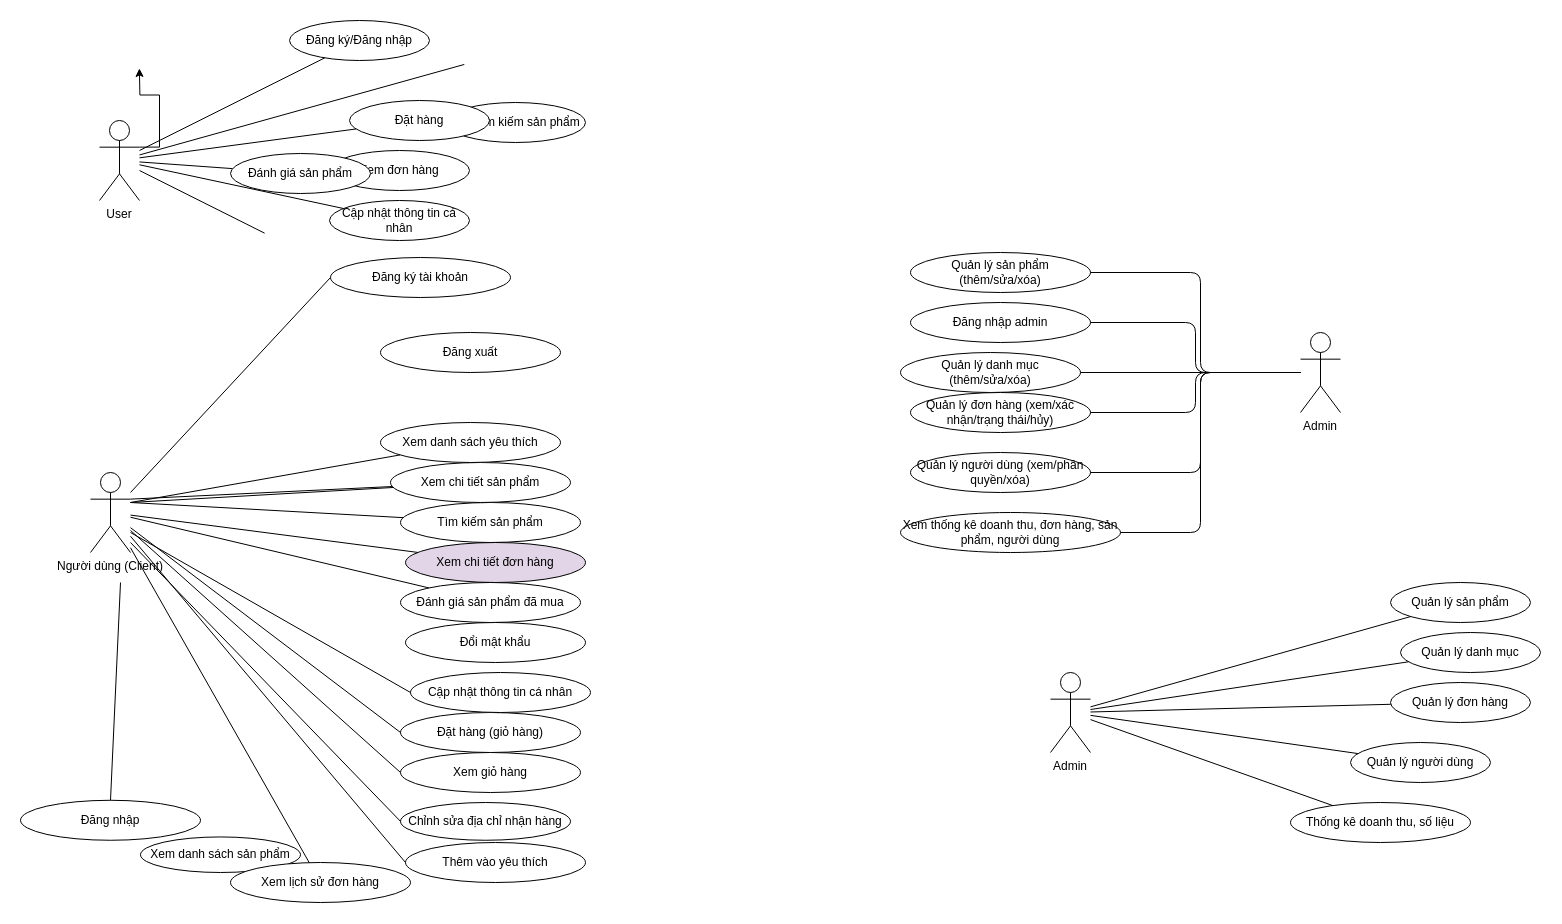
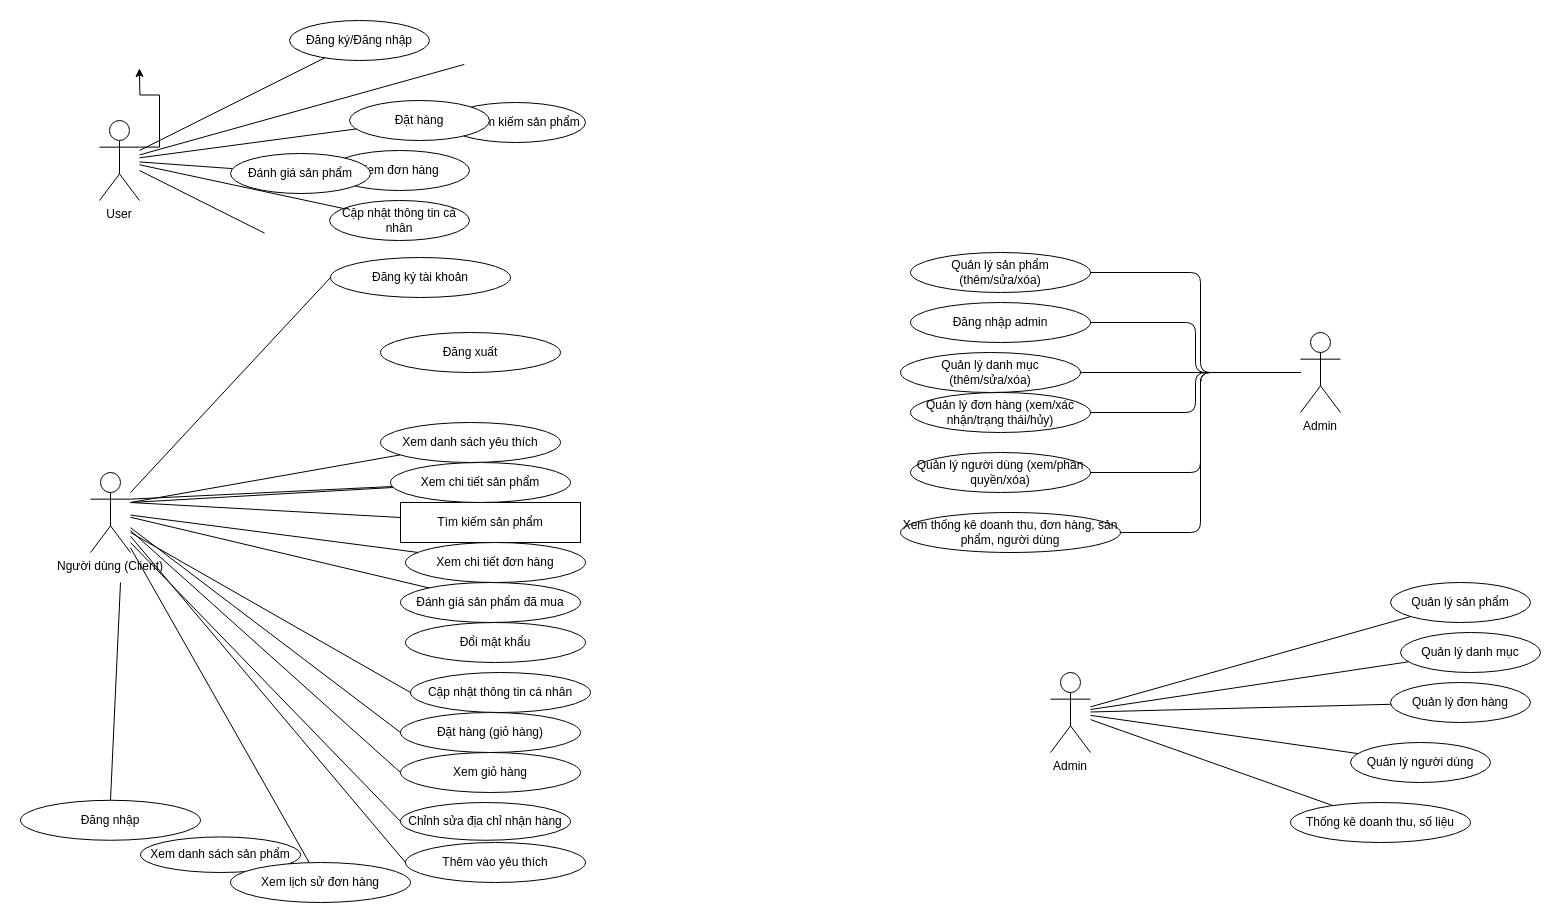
  <mxCell id="0" />
  <mxCell id="1" parent="0" />
  <mxCell id="2" style="edgeStyle=orthogonalEdgeStyle;rounded=0;orthogonalLoop=1;jettySize=auto;html=1;exitX=1;exitY=0.333;exitDx=0;exitDy=0;exitPerimeter=0;" edge="1" parent="1" source="3"><mxGeometry relative="1" as="geometry"><mxPoint x="138.882" y="67.941" as="targetPoint" /></mxGeometry></mxCell>
  <mxCell id="3" value="User" style="shape=umlActor;verticalLabelPosition=bottom;verticalAlign=top;" parent="1" vertex="1"><mxGeometry x="99" y="120" width="40" height="80" as="geometry" /></mxCell>
  <mxCell id="4" value="Admin" style="shape=umlActor;verticalLabelPosition=bottom;verticalAlign=top;" parent="1" vertex="1"><mxGeometry x="1050" y="672" width="40" height="80" as="geometry" /></mxCell>
  <mxCell id="5" value="Đăng ký/Đăng nhập" style="ellipse;whiteSpace=wrap;html=1;" parent="1" vertex="1"><mxGeometry x="289" y="20" width="140" height="40" as="geometry" /></mxCell>
  <mxCell id="6" value="Xem/tìm kiếm sản phẩm" style="ellipse;whiteSpace=wrap;html=1;" parent="1" vertex="1"><mxGeometry x="445" y="102" width="140" height="40" as="geometry" /></mxCell>
  <mxCell id="7" value="Đặt hàng" style="ellipse;whiteSpace=wrap;html=1;" parent="1" vertex="1"><mxGeometry x="349" y="100" width="140" height="40" as="geometry" /></mxCell>
  <mxCell id="8" value="Xem đơn hàng" style="ellipse;whiteSpace=wrap;html=1;" parent="1" vertex="1"><mxGeometry x="329" y="150" width="140" height="40" as="geometry" /></mxCell>
  <mxCell id="9" value="Cập nhật thông tin cá nhân" style="ellipse;whiteSpace=wrap;html=1;" parent="1" vertex="1"><mxGeometry x="329" y="200" width="140" height="40" as="geometry" /></mxCell>
  <mxCell id="10" value="Quản lý sản phẩm" style="ellipse;whiteSpace=wrap;html=1;" parent="1" vertex="1"><mxGeometry x="1390" y="582" width="140" height="40" as="geometry" /></mxCell>
  <mxCell id="11" value="Quản lý danh mục" style="ellipse;whiteSpace=wrap;html=1;" parent="1" vertex="1"><mxGeometry x="1400" y="632" width="140" height="40" as="geometry" /></mxCell>
  <mxCell id="12" value="Quản lý đơn hàng" style="ellipse;whiteSpace=wrap;html=1;" parent="1" vertex="1"><mxGeometry x="1390" y="682" width="140" height="40" as="geometry" /></mxCell>
  <mxCell id="13" value="Quản lý người dùng" style="ellipse;whiteSpace=wrap;html=1;" parent="1" vertex="1"><mxGeometry x="1350" y="742" width="140" height="40" as="geometry" /></mxCell>
  <mxCell id="14" value="Thống kê doanh thu, số liệu" style="ellipse;whiteSpace=wrap;html=1;" parent="1" vertex="1"><mxGeometry x="1290" y="802" width="180" height="40" as="geometry" /></mxCell>
  <mxCell id="15" style="endArrow=none;html=1;" parent="1" source="3" target="5" edge="1"><mxGeometry relative="1" as="geometry" /></mxCell>
  <mxCell id="16" style="endArrow=none;html=1;" parent="1" source="3" edge="1"><mxGeometry relative="1" as="geometry"><mxPoint x="463.796" y="63.937" as="targetPoint" /></mxGeometry></mxCell>
  <mxCell id="17" style="endArrow=none;html=1;" parent="1" source="3" target="7" edge="1"><mxGeometry relative="1" as="geometry" /></mxCell>
  <mxCell id="18" style="endArrow=none;html=1;" parent="1" source="71" target="8" edge="1"><mxGeometry relative="1" as="geometry" /></mxCell>
  <mxCell id="19" style="endArrow=none;html=1;" parent="1" source="3" edge="1"><mxGeometry relative="1" as="geometry"><mxPoint x="264.098" y="232.663" as="targetPoint" /></mxGeometry></mxCell>
  <mxCell id="20" style="endArrow=none;html=1;" parent="1" source="3" target="9" edge="1"><mxGeometry relative="1" as="geometry" /></mxCell>
  <mxCell id="21" style="endArrow=none;html=1;" parent="1" source="4" target="10" edge="1"><mxGeometry relative="1" as="geometry" /></mxCell>
  <mxCell id="22" style="endArrow=none;html=1;" parent="1" source="4" target="11" edge="1"><mxGeometry relative="1" as="geometry" /></mxCell>
  <mxCell id="23" style="endArrow=none;html=1;" parent="1" source="4" target="12" edge="1"><mxGeometry relative="1" as="geometry" /></mxCell>
  <mxCell id="24" style="endArrow=none;html=1;" parent="1" source="4" target="13" edge="1"><mxGeometry relative="1" as="geometry" /></mxCell>
  <mxCell id="25" style="endArrow=none;html=1;" parent="1" source="4" target="14" edge="1"><mxGeometry relative="1" as="geometry" /></mxCell>
  <mxCell id="26" value="Người dùng (Client)" style="shape=umlActor;verticalLabelPosition=bottom;verticalAlign=top;" parent="1" vertex="1"><mxGeometry x="90" y="472" width="40" height="80" as="geometry" /></mxCell>
  <mxCell id="27" value="Admin" style="shape=umlActor;verticalLabelPosition=bottom;verticalAlign=top;" parent="1" vertex="1"><mxGeometry x="1300" y="332" width="40" height="80" as="geometry" /></mxCell>
  <mxCell id="28" value="Xem danh sách sản phẩm" style="ellipse;whiteSpace=wrap;html=1;aspect=fixed;" parent="1" vertex="1"><mxGeometry x="140" y="836.44" width="160" height="35.56" as="geometry" /></mxCell>
- <mxCell id="29" value="Tìm kiếm sản phẩm" style="ellipse;whiteSpace=wrap;html=1;aspect=fixed;" parent="1" vertex="1"><mxGeometry x="400" y="502" width="180" height="40" as="geometry" /></mxCell>
+ <mxCell id="29" value="Tìm kiếm sản phẩm" style="whiteSpace=wrap;html=1;aspect=fixed;rounded=0;" parent="1" vertex="1"><mxGeometry x="400" y="502" width="180" height="40" as="geometry" /></mxCell>
  <mxCell id="30" value="Xem chi tiết sản phẩm" style="ellipse;whiteSpace=wrap;html=1;aspect=fixed;" parent="1" vertex="1"><mxGeometry x="390" y="462" width="180" height="40" as="geometry" /></mxCell>
  <mxCell id="31" value="Đăng ký tài khoản" style="ellipse;whiteSpace=wrap;html=1;aspect=fixed;" parent="1" vertex="1"><mxGeometry x="330" y="257" width="180" height="40" as="geometry" /></mxCell>
  <mxCell id="32" value="Đăng nhập" style="ellipse;whiteSpace=wrap;html=1;aspect=fixed;" parent="1" vertex="1"><mxGeometry y="799.78" width="180" height="40" as="geometry" x="20" /></mxCell>
  <mxCell id="33" value="Thêm vào yêu thích" style="ellipse;whiteSpace=wrap;html=1;aspect=fixed;" parent="1" vertex="1"><mxGeometry x="405" y="842" width="180" height="40" as="geometry" /></mxCell>
  <mxCell id="34" value="Xem danh sách yêu thích" style="ellipse;whiteSpace=wrap;html=1;aspect=fixed;" parent="1" vertex="1"><mxGeometry x="380" y="422" width="180" height="40" as="geometry" /></mxCell>
  <mxCell id="35" value="Đặt hàng (giỏ hàng)" style="ellipse;whiteSpace=wrap;html=1;aspect=fixed;" parent="1" vertex="1"><mxGeometry x="400" y="712" width="180" height="40" as="geometry" /></mxCell>
  <mxCell id="36" value="Xem lịch sử đơn hàng" style="ellipse;whiteSpace=wrap;html=1;aspect=fixed;" parent="1" vertex="1"><mxGeometry x="230" y="862" width="180" height="40" as="geometry" /></mxCell>
- <mxCell id="37" value="Xem chi tiết đơn hàng" style="ellipse;whiteSpace=wrap;html=1;aspect=fixed;fillColor=#e1d5e7;" parent="1" vertex="1"><mxGeometry x="405" y="542" width="180" height="40" as="geometry" /></mxCell>
+ <mxCell id="37" value="Xem chi tiết đơn hàng" style="ellipse;whiteSpace=wrap;html=1;aspect=fixed;" parent="1" vertex="1"><mxGeometry x="405" y="542" width="180" height="40" as="geometry" /></mxCell>
  <mxCell id="38" value="Đánh giá sản phẩm đã mua" style="ellipse;whiteSpace=wrap;html=1;aspect=fixed;" parent="1" vertex="1"><mxGeometry x="400" y="582" width="180" height="40" as="geometry" /></mxCell>
  <mxCell id="39" value="Cập nhật thông tin cá nhân" style="ellipse;whiteSpace=wrap;html=1;aspect=fixed;" parent="1" vertex="1"><mxGeometry x="410" y="672" width="180" height="40" as="geometry" /></mxCell>
  <mxCell id="40" value="Chỉnh sửa địa chỉ nhận hàng" style="ellipse;whiteSpace=wrap;html=1;aspect=fixed;" parent="1" vertex="1"><mxGeometry x="400" y="802" width="170" height="37.78" as="geometry" /></mxCell>
  <mxCell id="41" value="Đăng xuất" style="ellipse;whiteSpace=wrap;html=1;aspect=fixed;" parent="1" vertex="1"><mxGeometry x="380" y="332" width="180" height="40" as="geometry" /></mxCell>
  <mxCell id="42" value="Đăng nhập admin" style="ellipse;whiteSpace=wrap;html=1;aspect=fixed;" parent="1" vertex="1"><mxGeometry x="910" y="302" width="180" height="40" as="geometry" /></mxCell>
  <mxCell id="43" value="Quản lý sản phẩm (thêm/sửa/xóa)" style="ellipse;whiteSpace=wrap;html=1;aspect=fixed;" parent="1" vertex="1"><mxGeometry x="910" y="252" width="180" height="40" as="geometry" /></mxCell>
  <mxCell id="44" value="Quản lý danh mục (thêm/sửa/xóa)" style="ellipse;whiteSpace=wrap;html=1;aspect=fixed;" parent="1" vertex="1"><mxGeometry x="900" y="352" width="180" height="40" as="geometry" /></mxCell>
  <mxCell id="45" value="Quản lý đơn hàng (xem/xác nhận/trạng thái/hủy)" style="ellipse;whiteSpace=wrap;html=1;aspect=fixed;" parent="1" vertex="1"><mxGeometry x="910" y="392" width="180" height="40" as="geometry" /></mxCell>
  <mxCell id="46" value="Quản lý người dùng (xem/phân quyền/xóa)" style="ellipse;whiteSpace=wrap;html=1;aspect=fixed;" parent="1" vertex="1"><mxGeometry x="910" y="452" width="180" height="40" as="geometry" /></mxCell>
  <mxCell id="47" value="Xem thống kê doanh thu, đơn hàng, sản phẩm, người dùng" style="ellipse;whiteSpace=wrap;html=1;aspect=fixed;" parent="1" vertex="1"><mxGeometry x="900" y="512" width="220" height="40" as="geometry" /></mxCell>
  <mxCell id="48" style="endArrow=none;" parent="1" target="29" edge="1"><mxGeometry relative="1" as="geometry"><mxPoint x="130" y="502" as="sourcePoint" /></mxGeometry></mxCell>
  <mxCell id="49" style="endArrow=none;" parent="1" target="30" edge="1"><mxGeometry relative="1" as="geometry"><mxPoint x="130" y="502" as="sourcePoint" /></mxGeometry></mxCell>
  <mxCell id="50" style="endArrow=none;rounded=0;entryX=0;entryY=0.5;entryDx=0;entryDy=0;" parent="1" target="31" edge="1"><mxGeometry relative="1" as="geometry"><mxPoint x="130" y="492" as="sourcePoint" /></mxGeometry></mxCell>
  <mxCell id="51" style="endArrow=none;entryX=0.5;entryY=0;entryDx=0;entryDy=0;" parent="1" target="32" edge="1"><mxGeometry relative="1" as="geometry"><mxPoint x="120" y="582" as="sourcePoint" /><mxPoint x="150" y="802" as="targetPoint" /></mxGeometry></mxCell>
  <mxCell id="52" style="endArrow=none;entryX=0;entryY=0.5;entryDx=0;entryDy=0;" parent="1" source="26" target="33" edge="1"><mxGeometry relative="1" as="geometry" /></mxCell>
  <mxCell id="53" style="endArrow=none;" parent="1" target="34" edge="1"><mxGeometry relative="1" as="geometry"><mxPoint x="130" y="502" as="sourcePoint" /></mxGeometry></mxCell>
  <mxCell id="54" style="endArrow=none;entryX=0;entryY=0.5;entryDx=0;entryDy=0;" parent="1" source="26" target="35" edge="1"><mxGeometry relative="1" as="geometry" /></mxCell>
  <mxCell id="55" style="endArrow=none;" parent="1" source="26" target="36" edge="1"><mxGeometry relative="1" as="geometry" /></mxCell>
  <mxCell id="56" style="endArrow=none;" parent="1" source="26" target="37" edge="1"><mxGeometry relative="1" as="geometry" /></mxCell>
  <mxCell id="57" style="endArrow=none;" parent="1" source="26" target="38" edge="1"><mxGeometry relative="1" as="geometry" /></mxCell>
  <mxCell id="58" style="endArrow=none;rounded=0;exitX=1;exitY=0.333;exitDx=0;exitDy=0;exitPerimeter=0;" parent="1" source="26" target="30" edge="1"><mxGeometry relative="1" as="geometry"><mxPoint x="660" y="532" as="targetPoint" /></mxGeometry></mxCell>
  <mxCell id="59" style="edgeStyle=orthogonalEdgeStyle;endArrow=none;" parent="1" source="27" target="42" edge="1"><mxGeometry relative="1" as="geometry" /></mxCell>
  <mxCell id="60" style="edgeStyle=orthogonalEdgeStyle;endArrow=none;" parent="1" source="27" target="43" edge="1"><mxGeometry relative="1" as="geometry"><Array as="points"><mxPoint x="1200" y="372" /><mxPoint x="1200" y="272" /></Array></mxGeometry></mxCell>
  <mxCell id="61" style="edgeStyle=orthogonalEdgeStyle;endArrow=none;" parent="1" source="27" target="44" edge="1"><mxGeometry relative="1" as="geometry" /></mxCell>
  <mxCell id="62" style="edgeStyle=orthogonalEdgeStyle;endArrow=none;" parent="1" source="27" target="45" edge="1"><mxGeometry relative="1" as="geometry" /></mxCell>
  <mxCell id="63" style="edgeStyle=orthogonalEdgeStyle;endArrow=none;" parent="1" source="27" target="46" edge="1"><mxGeometry relative="1" as="geometry"><Array as="points"><mxPoint x="1200" y="372" /><mxPoint x="1200" y="472" /></Array></mxGeometry></mxCell>
  <mxCell id="64" style="edgeStyle=orthogonalEdgeStyle;endArrow=none;" parent="1" source="27" target="47" edge="1"><mxGeometry relative="1" as="geometry"><Array as="points"><mxPoint x="1200" y="372" /><mxPoint x="1200" y="532" /></Array></mxGeometry></mxCell>
  <mxCell id="65" value="" style="endArrow=none;entryX=0;entryY=0.5;entryDx=0;entryDy=0;" parent="1" source="26" target="66" edge="1"><mxGeometry relative="1" as="geometry"><mxPoint x="130" y="512" as="sourcePoint" /><mxPoint x="360" y="862" as="targetPoint" /></mxGeometry></mxCell>
  <mxCell id="66" value="Xem giỏ hàng" style="ellipse;whiteSpace=wrap;html=1;aspect=fixed;" parent="1" vertex="1"><mxGeometry x="400" y="752" width="180" height="40" as="geometry" /></mxCell>
  <mxCell id="67" value="" style="endArrow=none;entryX=0;entryY=0.5;entryDx=0;entryDy=0;" parent="1" target="39" edge="1"><mxGeometry relative="1" as="geometry"><mxPoint x="130" y="532" as="sourcePoint" /><mxPoint x="220" y="882" as="targetPoint" /></mxGeometry></mxCell>
  <mxCell id="68" value="Đổi mật khẩu" style="ellipse;whiteSpace=wrap;html=1;aspect=fixed;" parent="1" vertex="1"><mxGeometry x="405" y="622" width="180" height="40" as="geometry" /></mxCell>
  <mxCell id="69" value="" style="endArrow=none;html=1;rounded=0;exitX=0;exitY=0.5;exitDx=0;exitDy=0;" parent="1" source="40" edge="1"><mxGeometry width="50" height="50" relative="1" as="geometry"><mxPoint x="80" y="592" as="sourcePoint" /><mxPoint x="130" y="542" as="targetPoint" /></mxGeometry></mxCell>
  <mxCell id="70" value="" style="endArrow=none;html=1;" edge="1" parent="1" source="3" target="71"><mxGeometry relative="1" as="geometry"><mxPoint x="139" y="161" as="sourcePoint" /><mxPoint x="329" y="168" as="targetPoint" /></mxGeometry></mxCell>
  <mxCell id="71" value="Đánh giá sản phẩm" style="ellipse;whiteSpace=wrap;html=1;" parent="1" vertex="1"><mxGeometry x="230" y="153" width="140" height="40" as="geometry" /></mxCell>
